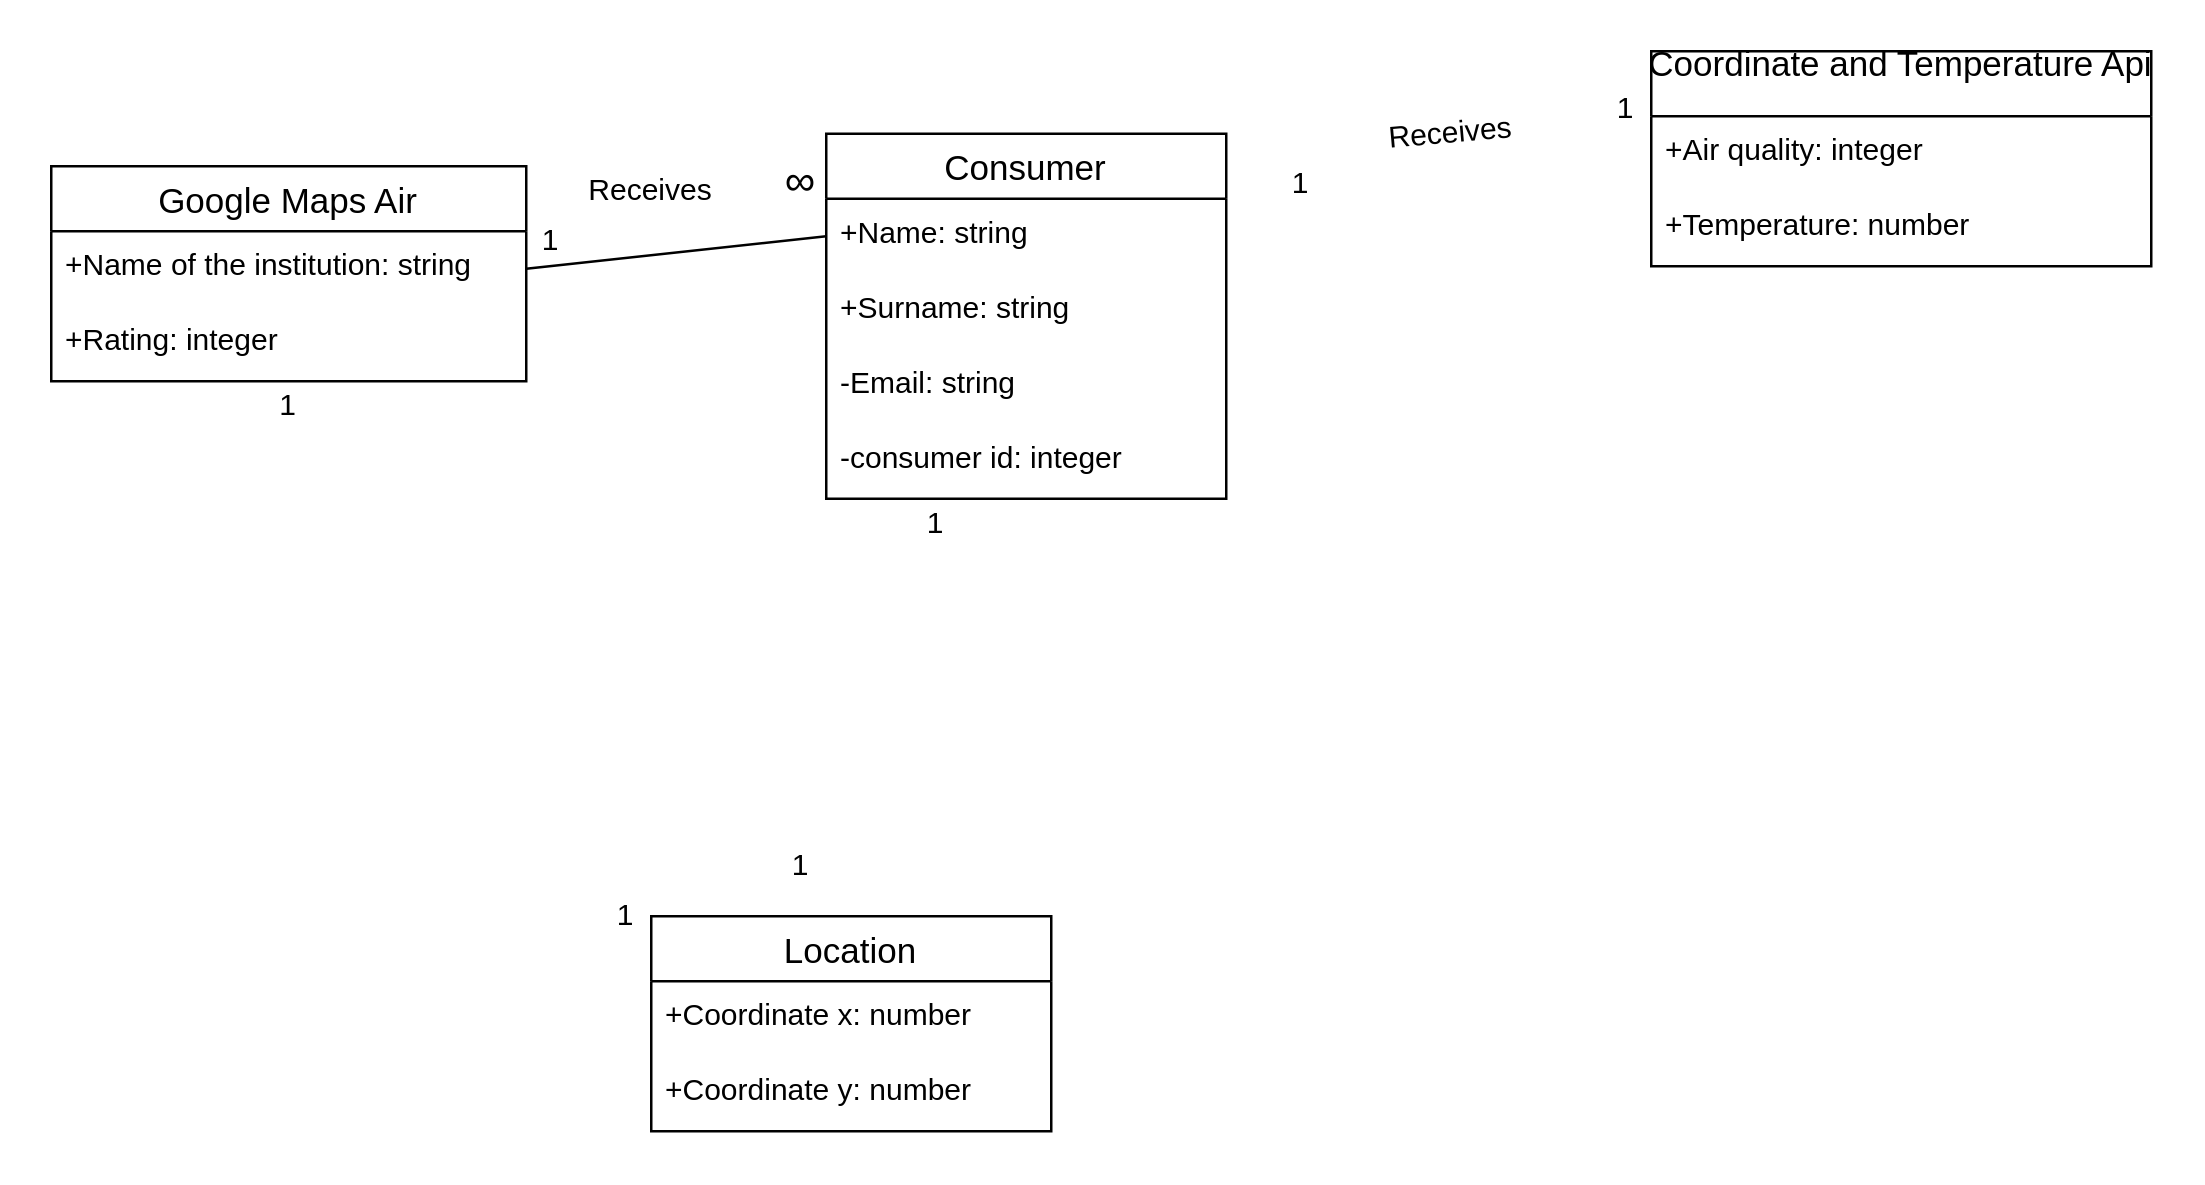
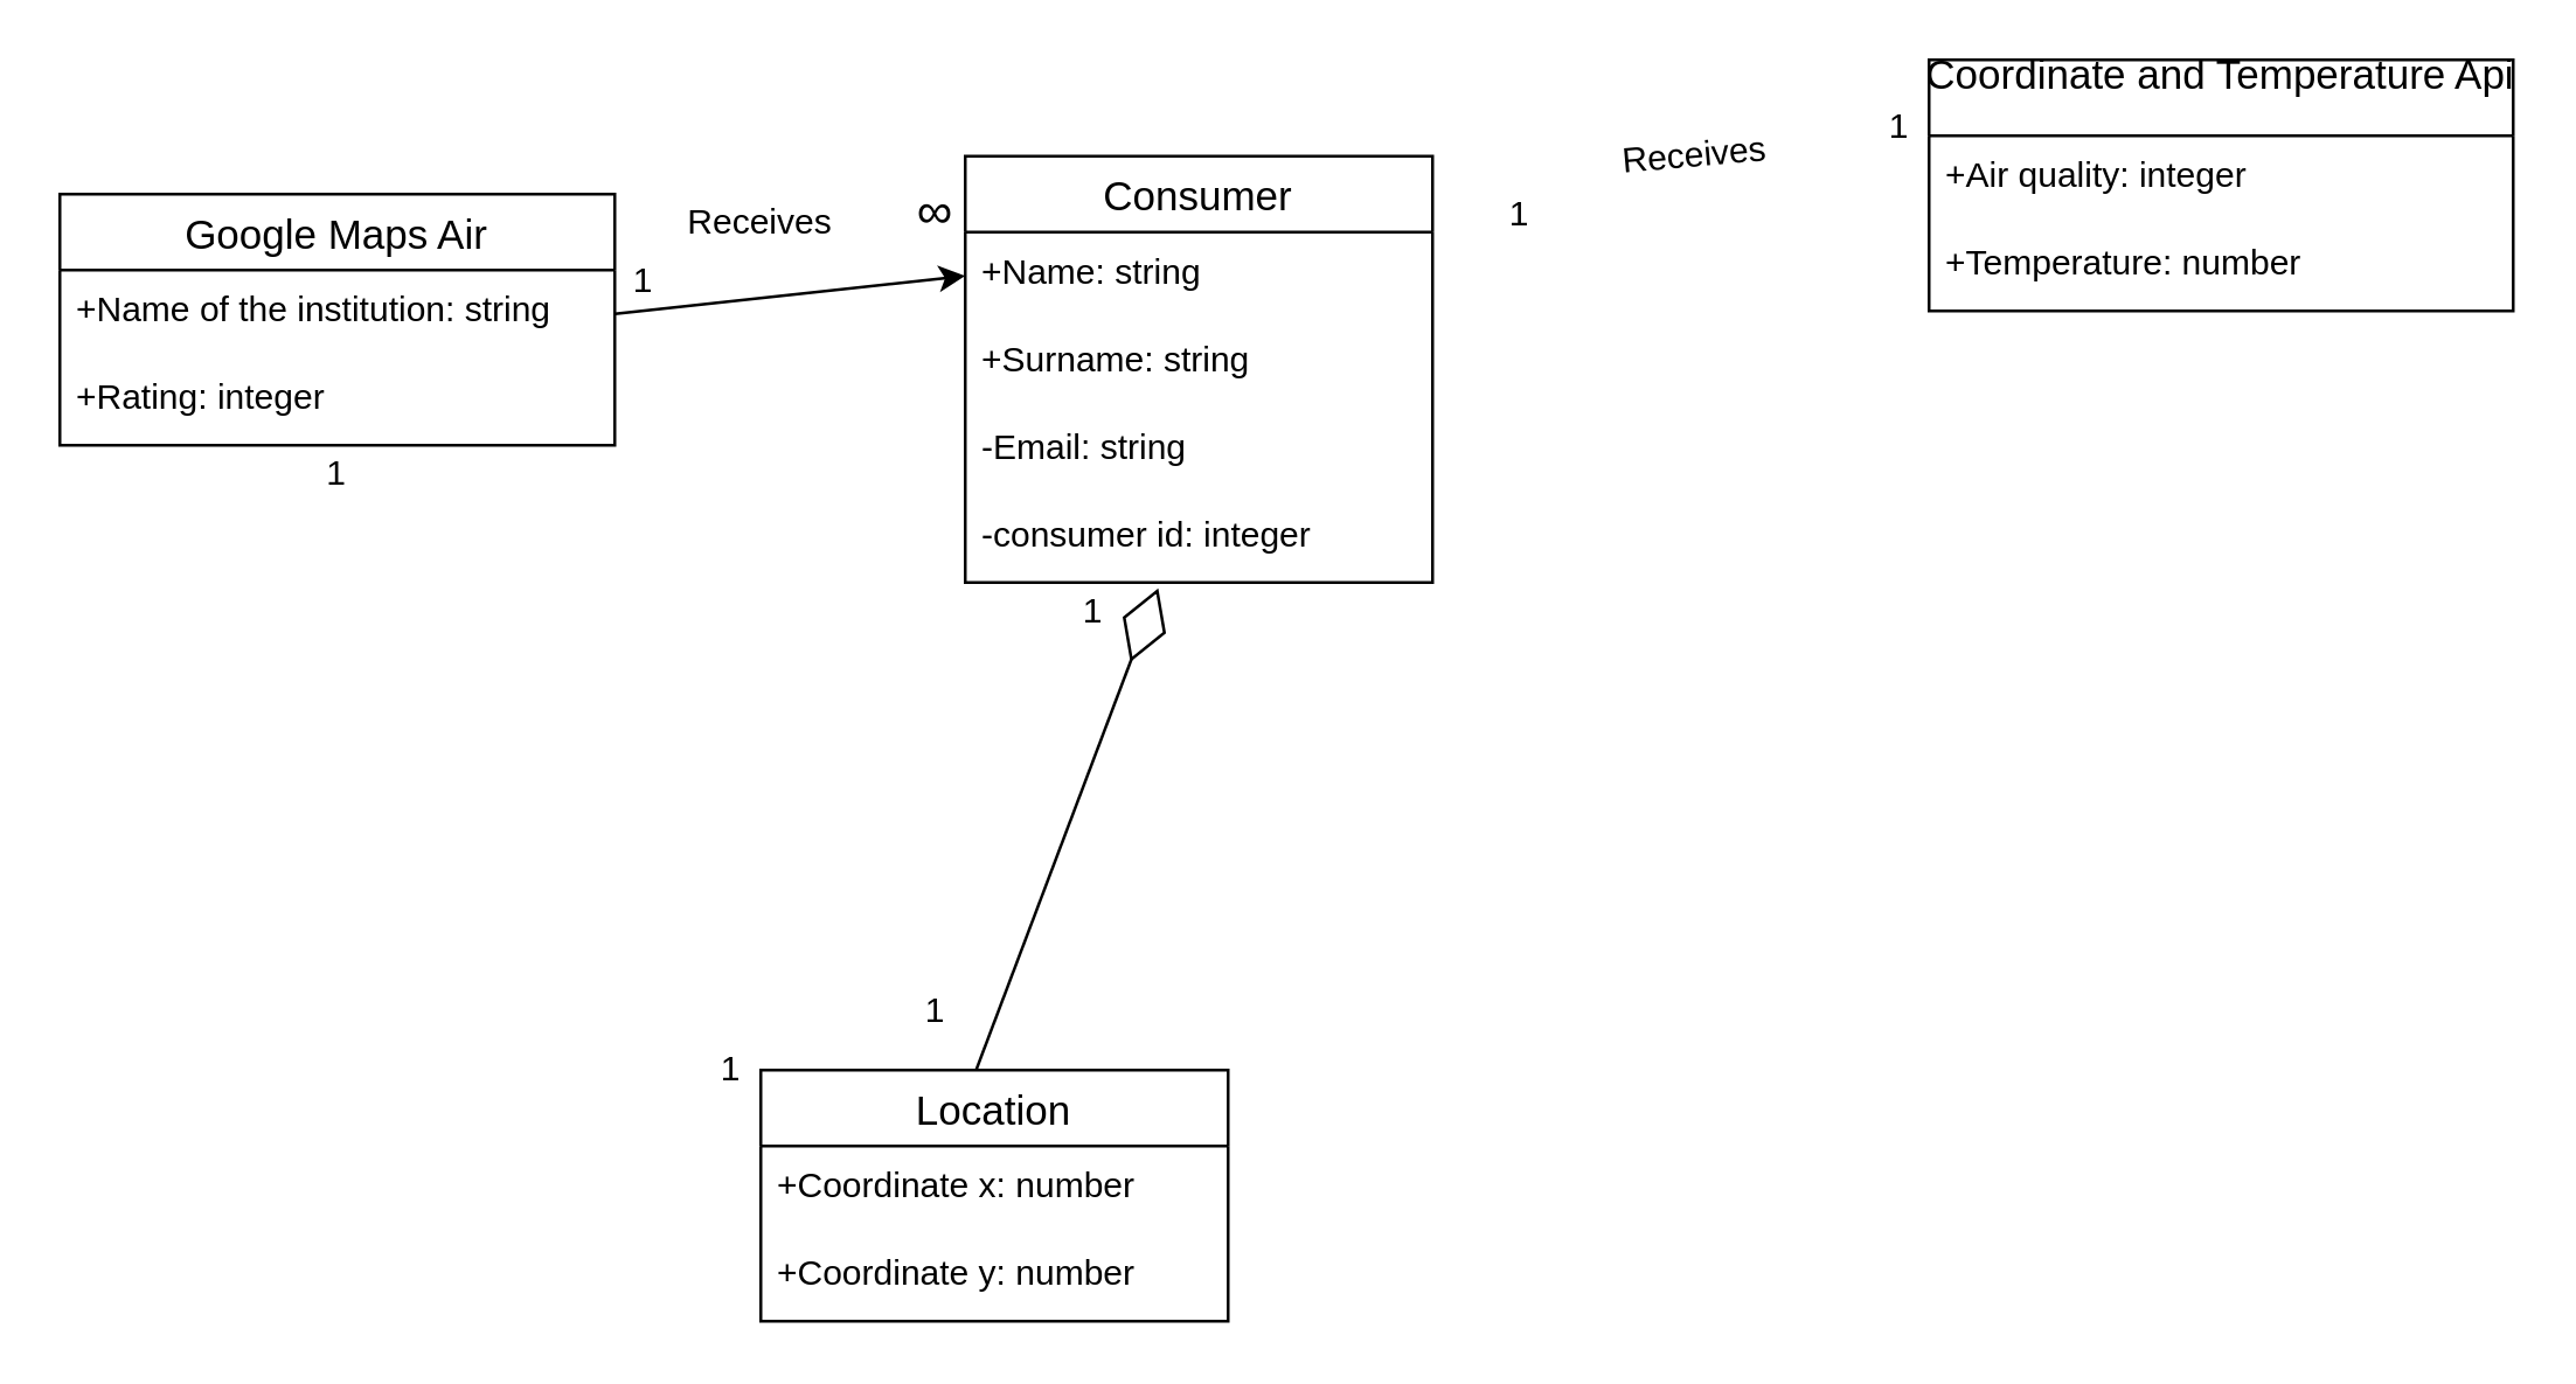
  <mxCell id="0" />
  <mxCell id="1" parent="0" />
  <mxCell id="2" value="Google Maps Air" style="swimlane;fontStyle=0;childLayout=stackLayout;horizontal=1;startSize=26;horizontalStack=0;resizeParent=1;resizeParentMax=0;resizeLast=0;collapsible=1;marginBottom=0;align=center;fontSize=14;" parent="1" vertex="1"><mxGeometry x="20" y="66" width="190" height="86" as="geometry" /></mxCell>
  <mxCell id="3" value="+Name of the institution: string" style="text;strokeColor=none;fillColor=none;spacingLeft=4;spacingRight=4;overflow=hidden;rotatable=0;points=[[0,0.5],[1,0.5]];portConstraint=eastwest;fontSize=12;" parent="2" vertex="1"><mxGeometry y="26" width="190" height="30" as="geometry" /></mxCell>
  <mxCell id="4" value="+Rating: integer" style="text;strokeColor=none;fillColor=none;spacingLeft=4;spacingRight=4;overflow=hidden;rotatable=0;points=[[0,0.5],[1,0.5]];portConstraint=eastwest;fontSize=12;" parent="2" vertex="1"><mxGeometry y="56" width="190" height="30" as="geometry" /></mxCell>
- <mxCell id="5" value="" style="endArrow=none;html=1;exitX=1;exitY=0.5;exitDx=0;exitDy=0;entryX=0;entryY=0.5;entryDx=0;entryDy=0;" parent="1" source="3" target="21" edge="1"><mxGeometry width="50" height="50" relative="1" as="geometry"><mxPoint x="330" y="236" as="sourcePoint" /><mxPoint x="380" y="186" as="targetPoint" /></mxGeometry></mxCell>
+ <mxCell id="5" value="" style="endArrow=classic;html=1;exitX=1;exitY=0.5;exitDx=0;exitDy=0;entryX=0;entryY=0.5;entryDx=0;entryDy=0;" parent="1" source="3" target="21" edge="1"><mxGeometry width="50" height="50" relative="1" as="geometry"><mxPoint x="330" y="236" as="sourcePoint" /><mxPoint x="380" y="186" as="targetPoint" /></mxGeometry></mxCell>
  <mxCell id="6" value="Receives" style="text;html=1;strokeColor=none;fillColor=none;align=center;verticalAlign=middle;whiteSpace=wrap;rounded=0;" parent="1" vertex="1"><mxGeometry x="220" y="66" width="80" height="20" as="geometry" /></mxCell>
+ <mxCell id="7" value="" style="endArrow=diamondThin;endFill=0;endSize=24;html=1;exitX=0.456;exitY=0.023;exitDx=0;exitDy=0;exitPerimeter=0;entryX=0.413;entryY=1.067;entryDx=0;entryDy=0;entryPerimeter=0;" parent="1" source="25" target="24" edge="1"><mxGeometry width="160" relative="1" as="geometry"><mxPoint x="270" y="206" as="sourcePoint" /><mxPoint x="392.08" y="229.99" as="targetPoint" /></mxGeometry></mxCell>
  <mxCell id="8" value="1" style="text;html=1;strokeColor=none;fillColor=none;align=center;verticalAlign=middle;whiteSpace=wrap;rounded=0;" parent="1" vertex="1"><mxGeometry x="354" y="199" width="40" height="20" as="geometry" /></mxCell>
  <mxCell id="9" value="1" style="text;html=1;strokeColor=none;fillColor=none;align=center;verticalAlign=middle;whiteSpace=wrap;rounded=0;" parent="1" vertex="1"><mxGeometry x="230" y="356" width="40" height="20" as="geometry" /></mxCell>
  <mxCell id="10" value="1" style="text;html=1;strokeColor=none;fillColor=none;align=center;verticalAlign=middle;whiteSpace=wrap;rounded=0;" parent="1" vertex="1"><mxGeometry x="95" y="152" width="40" height="20" as="geometry" /></mxCell>
  <mxCell id="11" value="1" style="text;html=1;strokeColor=none;fillColor=none;align=center;verticalAlign=middle;whiteSpace=wrap;rounded=0;" parent="1" vertex="1"><mxGeometry x="300" y="336" width="40" height="20" as="geometry" /></mxCell>
  <mxCell id="12" value="Receives" style="text;html=1;strokeColor=none;fillColor=none;align=center;verticalAlign=middle;whiteSpace=wrap;rounded=0;rotation=-5;" parent="1" vertex="1"><mxGeometry x="540" y="43" width="80" height="20" as="geometry" /></mxCell>
  <mxCell id="13" value="1" style="text;html=1;strokeColor=none;fillColor=none;align=center;verticalAlign=middle;whiteSpace=wrap;rounded=0;" parent="1" vertex="1"><mxGeometry x="200" y="86" width="40" height="20" as="geometry" /></mxCell>
  <mxCell id="14" value="&lt;font style=&quot;font-size: 17px&quot;&gt;∞&lt;/font&gt;" style="text;html=1;strokeColor=none;fillColor=none;align=center;verticalAlign=middle;whiteSpace=wrap;rounded=0;" parent="1" vertex="1"><mxGeometry x="280" y="53" width="80" height="40" as="geometry" /></mxCell>
  <mxCell id="15" value="1" style="text;html=1;strokeColor=none;fillColor=none;align=center;verticalAlign=middle;whiteSpace=wrap;rounded=0;" parent="1" vertex="1"><mxGeometry x="500" y="63" width="40" height="20" as="geometry" /></mxCell>
  <mxCell id="16" value="1" style="text;html=1;strokeColor=none;fillColor=none;align=center;verticalAlign=middle;whiteSpace=wrap;rounded=0;" parent="1" vertex="1"><mxGeometry x="630" y="33" width="40" height="20" as="geometry" /></mxCell>
  <mxCell id="17" value="Coordinate and Temperature Api&#10;" style="swimlane;fontStyle=0;childLayout=stackLayout;horizontal=1;startSize=26;horizontalStack=0;resizeParent=1;resizeParentMax=0;resizeLast=0;collapsible=1;marginBottom=0;align=center;fontSize=14;" parent="1" vertex="1"><mxGeometry x="660" y="20" width="200" height="86" as="geometry"><mxRectangle x="590" y="340" width="130" height="40" as="alternateBounds" /></mxGeometry></mxCell>
  <mxCell id="18" value="+Air quality: integer" style="text;strokeColor=none;fillColor=none;spacingLeft=4;spacingRight=4;overflow=hidden;rotatable=0;points=[[0,0.5],[1,0.5]];portConstraint=eastwest;fontSize=12;" parent="17" vertex="1"><mxGeometry y="26" width="200" height="30" as="geometry" /></mxCell>
  <mxCell id="19" value="+Temperature: number" style="text;strokeColor=none;fillColor=none;spacingLeft=4;spacingRight=4;overflow=hidden;rotatable=0;points=[[0,0.5],[1,0.5]];portConstraint=eastwest;fontSize=12;" parent="17" vertex="1"><mxGeometry y="56" width="200" height="30" as="geometry" /></mxCell>
  <mxCell id="20" value="Consumer" style="swimlane;fontStyle=0;childLayout=stackLayout;horizontal=1;startSize=26;horizontalStack=0;resizeParent=1;resizeParentMax=0;resizeLast=0;collapsible=1;marginBottom=0;align=center;fontSize=14;" parent="1" vertex="1"><mxGeometry x="330" y="53" width="160" height="146" as="geometry" /></mxCell>
  <mxCell id="21" value="+Name: string" style="text;strokeColor=none;fillColor=none;spacingLeft=4;spacingRight=4;overflow=hidden;rotatable=0;points=[[0,0.5],[1,0.5]];portConstraint=eastwest;fontSize=12;" parent="20" vertex="1"><mxGeometry y="26" width="160" height="30" as="geometry" /></mxCell>
  <mxCell id="22" value="+Surname: string" style="text;strokeColor=none;fillColor=none;spacingLeft=4;spacingRight=4;overflow=hidden;rotatable=0;points=[[0,0.5],[1,0.5]];portConstraint=eastwest;fontSize=12;" parent="20" vertex="1"><mxGeometry y="56" width="160" height="30" as="geometry" /></mxCell>
  <mxCell id="23" value="-Email: string" style="text;strokeColor=none;fillColor=none;spacingLeft=4;spacingRight=4;overflow=hidden;rotatable=0;points=[[0,0.5],[1,0.5]];portConstraint=eastwest;fontSize=12;" vertex="1" parent="20"><mxGeometry y="86" width="160" height="30" as="geometry" /></mxCell>
  <mxCell id="24" value="-consumer id: integer" style="text;strokeColor=none;fillColor=none;spacingLeft=4;spacingRight=4;overflow=hidden;rotatable=0;points=[[0,0.5],[1,0.5]];portConstraint=eastwest;fontSize=12;" vertex="1" parent="20"><mxGeometry y="116" width="160" height="30" as="geometry" /></mxCell>
  <mxCell id="25" value="Location" style="swimlane;fontStyle=0;childLayout=stackLayout;horizontal=1;startSize=26;horizontalStack=0;resizeParent=1;resizeParentMax=0;resizeLast=0;collapsible=1;marginBottom=0;align=center;fontSize=14;" parent="1" vertex="1"><mxGeometry x="260" y="366" width="160" height="86" as="geometry" /></mxCell>
  <mxCell id="26" value="+Coordinate x: number" style="text;strokeColor=none;fillColor=none;spacingLeft=4;spacingRight=4;overflow=hidden;rotatable=0;points=[[0,0.5],[1,0.5]];portConstraint=eastwest;fontSize=12;" parent="25" vertex="1"><mxGeometry y="26" width="160" height="30" as="geometry" /></mxCell>
  <mxCell id="27" value="+Coordinate y: number" style="text;strokeColor=none;fillColor=none;spacingLeft=4;spacingRight=4;overflow=hidden;rotatable=0;points=[[0,0.5],[1,0.5]];portConstraint=eastwest;fontSize=12;" parent="25" vertex="1"><mxGeometry y="56" width="160" height="30" as="geometry" /></mxCell>
